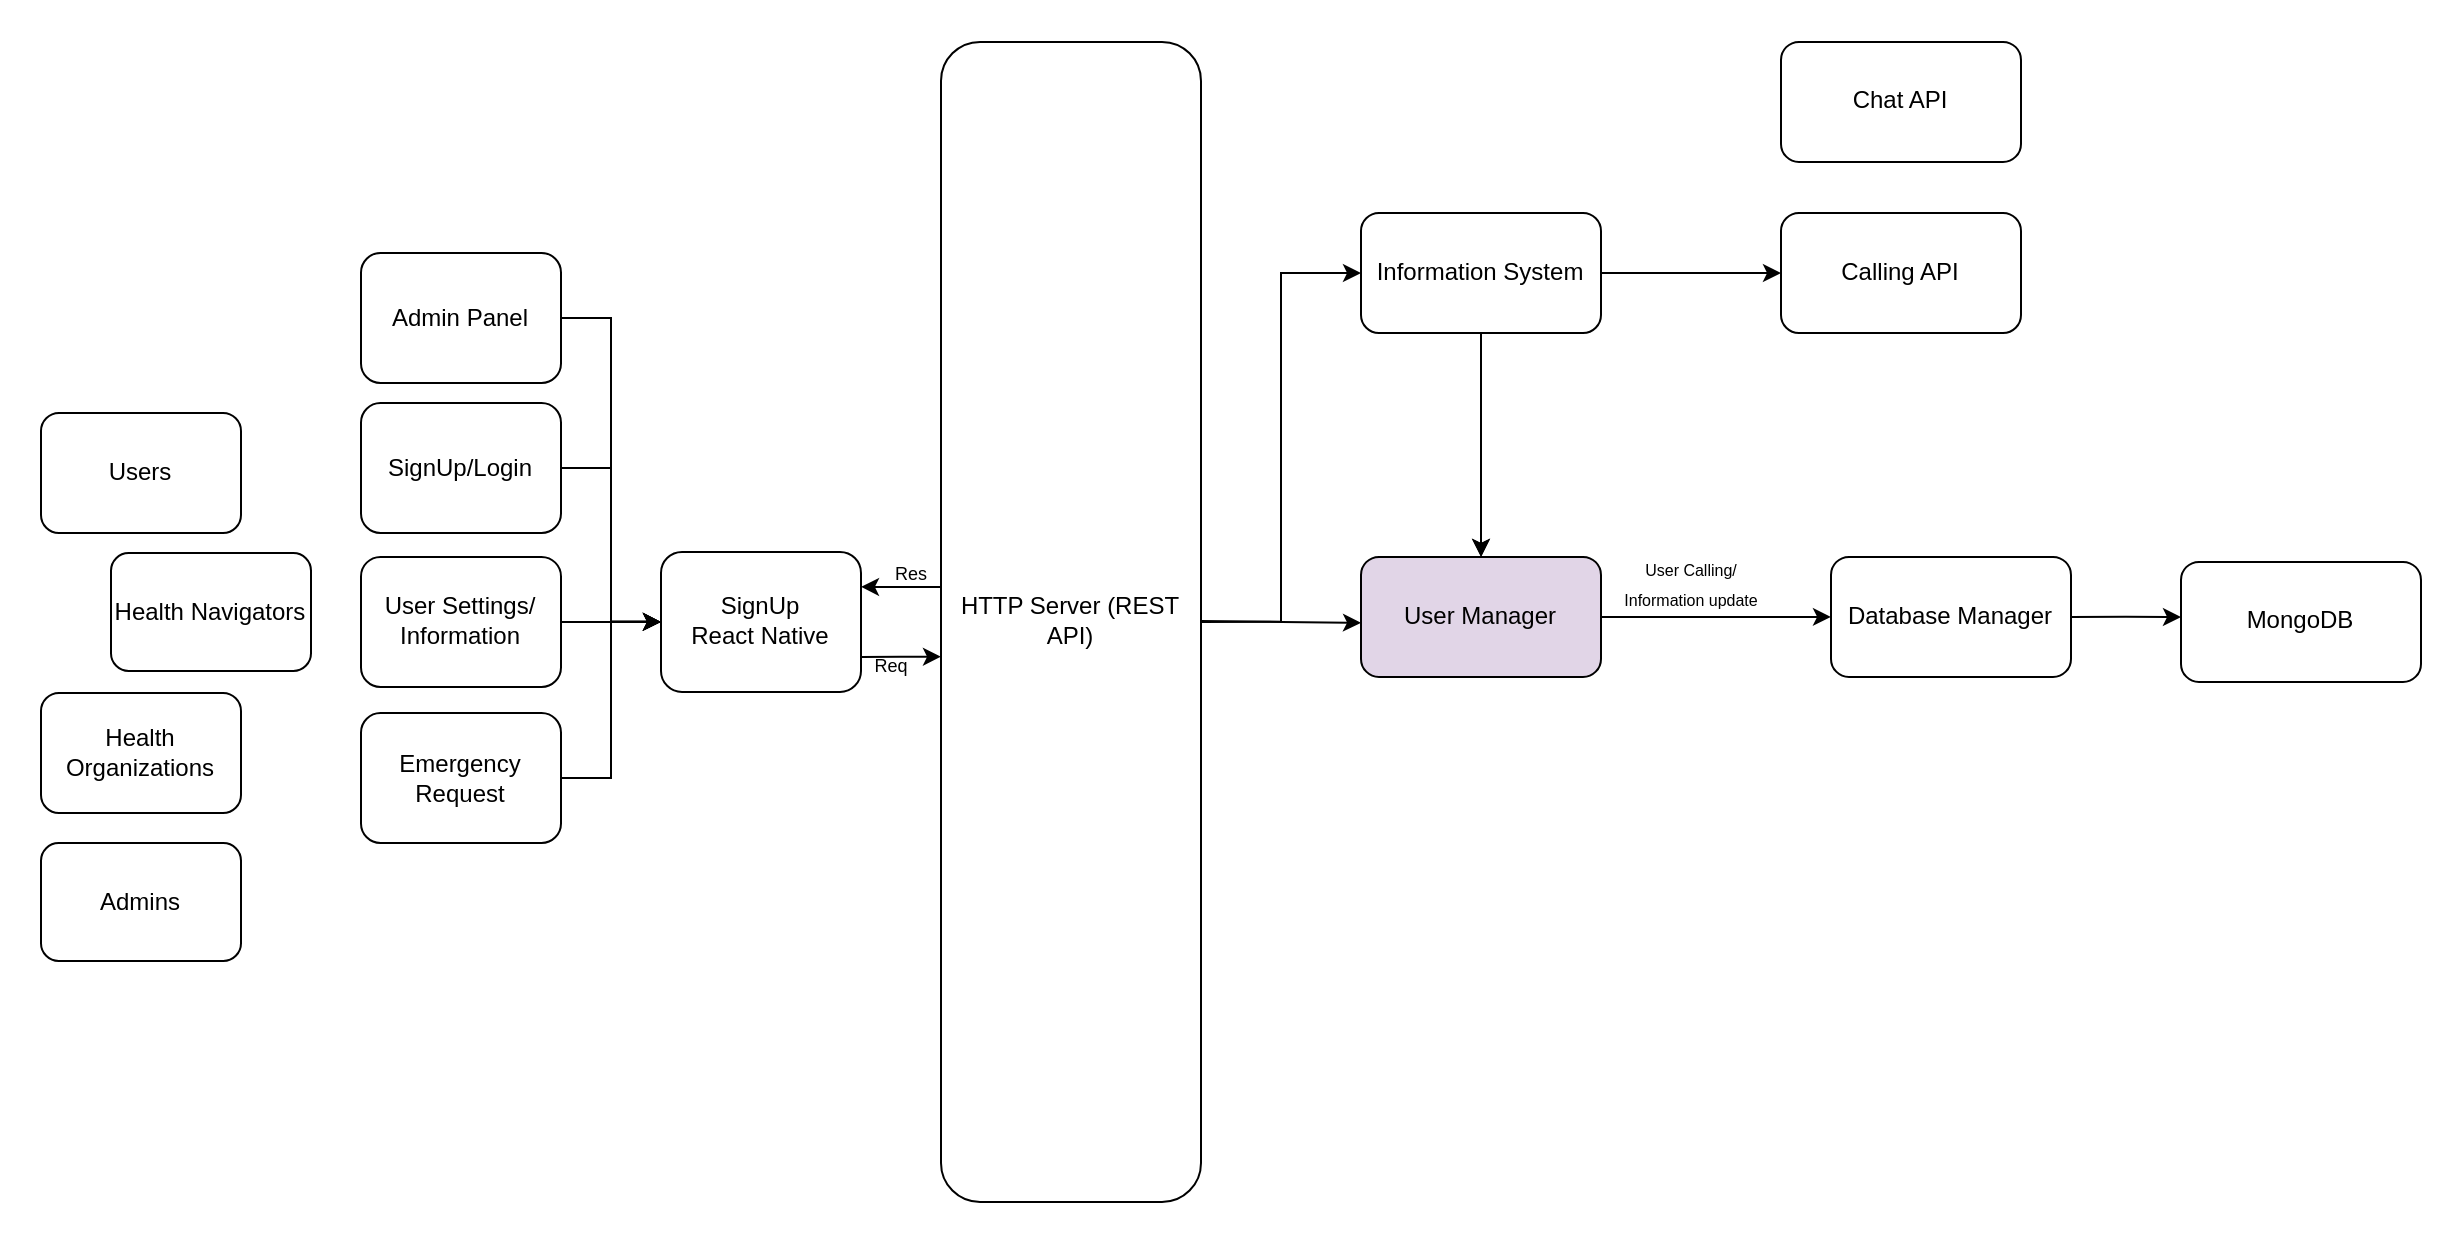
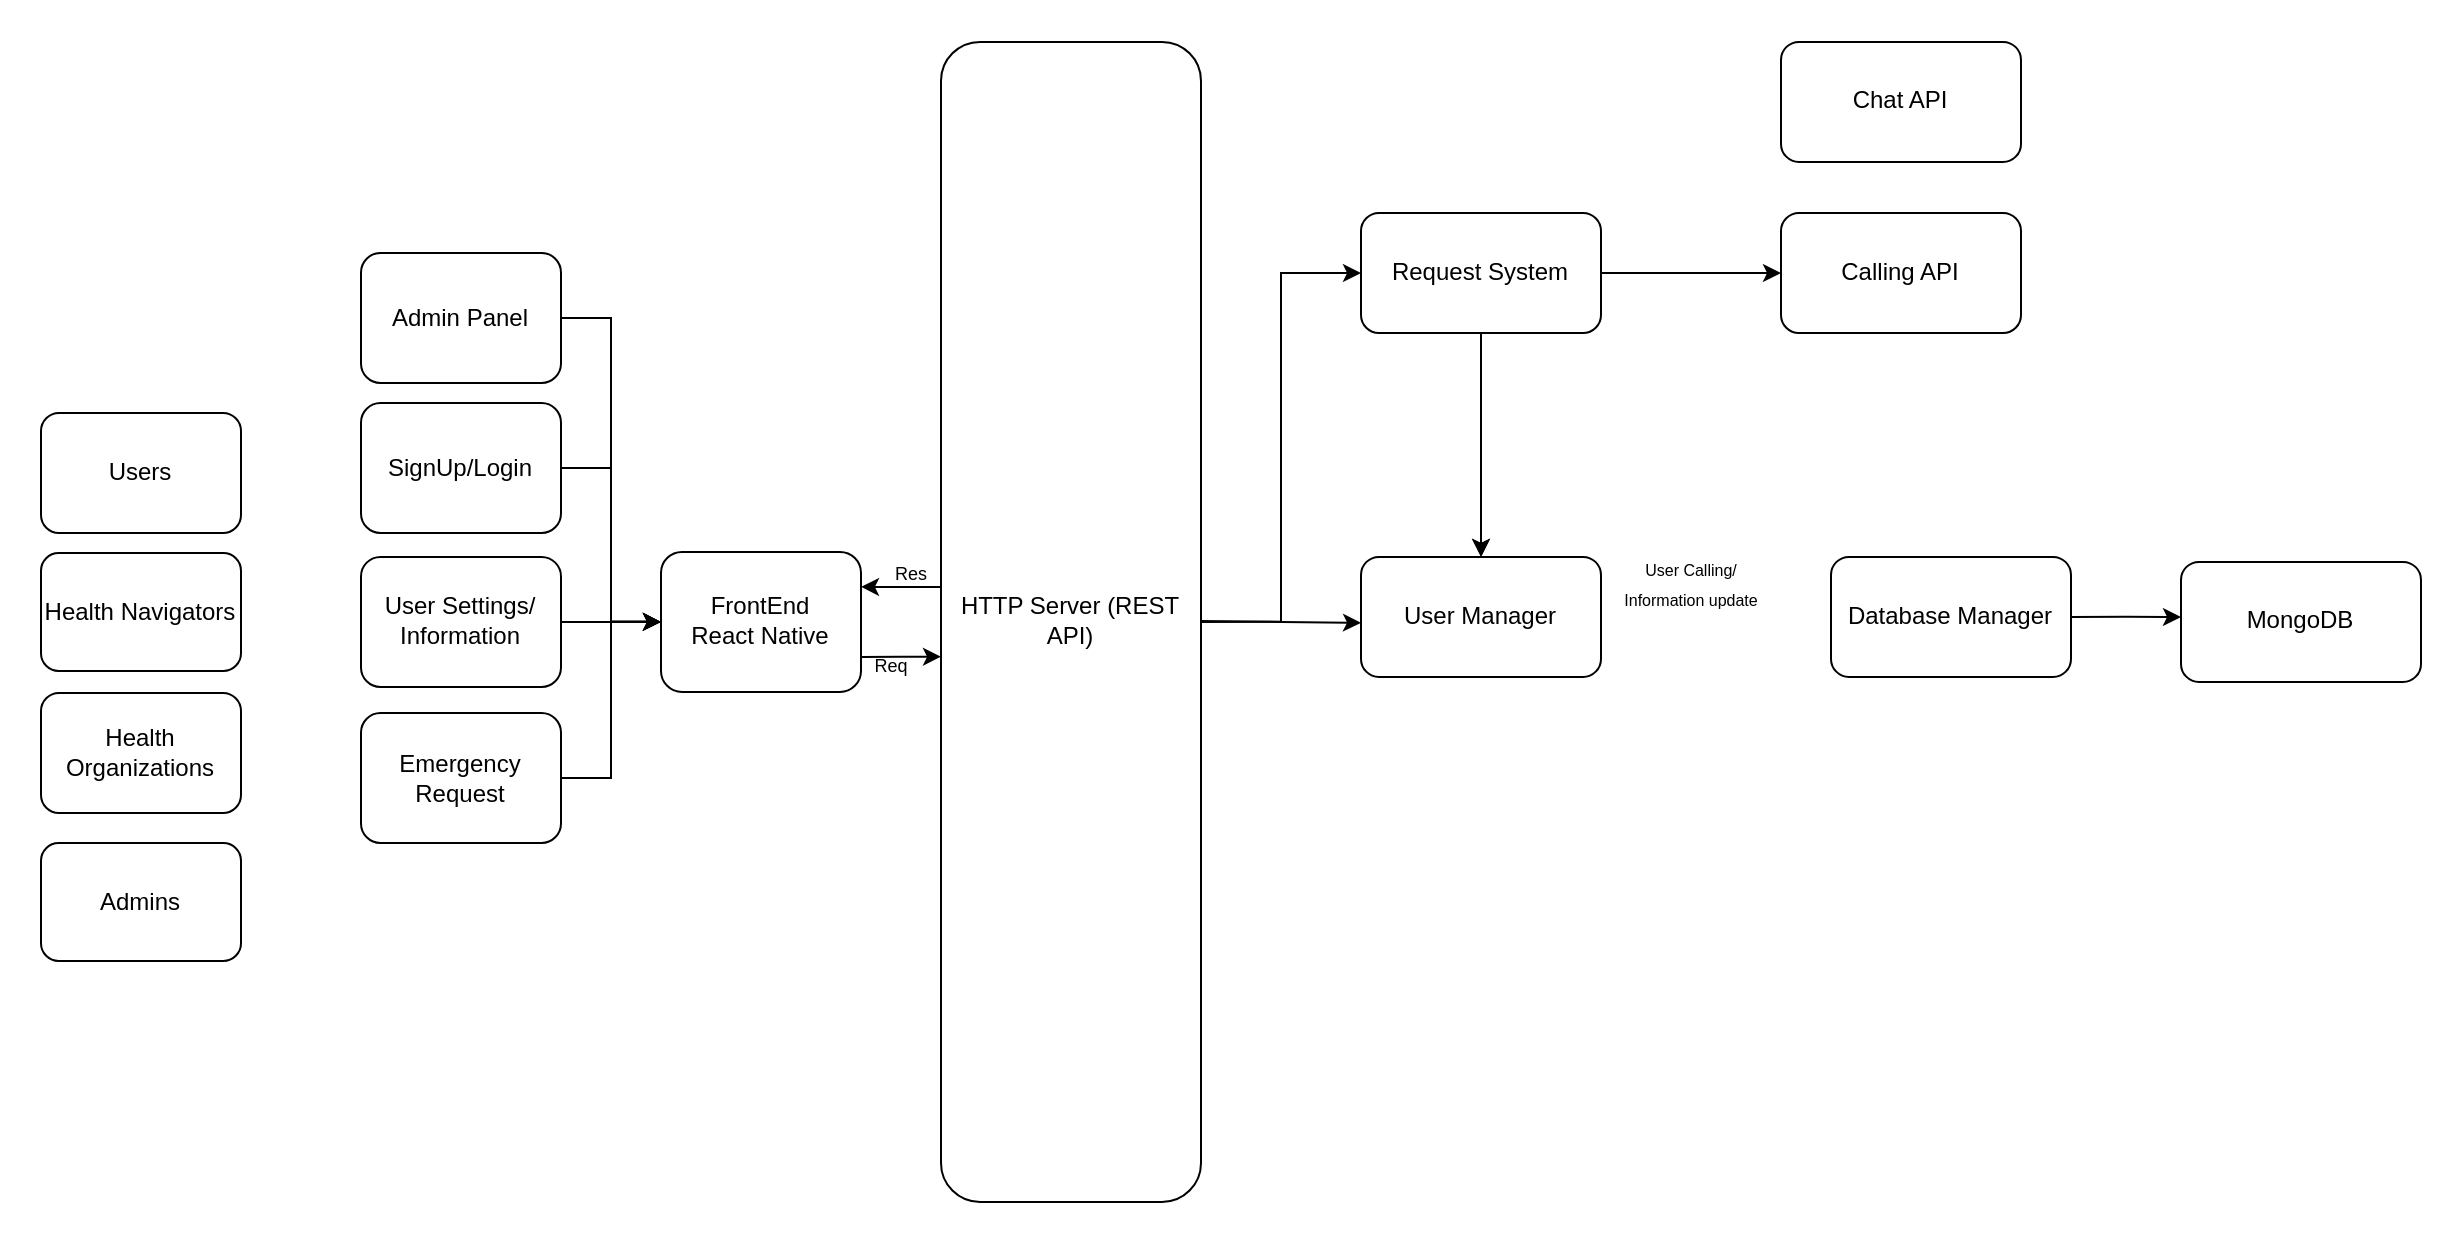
  <mxCell id="0" />
  <mxCell id="1" parent="0" />
- <mxCell id="2" value="SignUp&lt;div&gt;React Native&lt;/div&gt;" style="rounded=1;whiteSpace=wrap;html=1;" parent="1" vertex="1"><mxGeometry x="330" y="275.44" width="100" height="70" as="geometry" /></mxCell>
+ <mxCell id="2" value="FrontEnd&lt;div&gt;React Native&lt;/div&gt;" style="rounded=1;whiteSpace=wrap;html=1;" parent="1" vertex="1"><mxGeometry x="330" y="275.44" width="100" height="70" as="geometry" /></mxCell>
  <mxCell id="3" value="Users" style="rounded=1;whiteSpace=wrap;html=1;" parent="1" vertex="1"><mxGeometry x="20" y="206" width="100" height="60" as="geometry" /></mxCell>
- <mxCell id="4" value="Health Navigators" style="rounded=1;whiteSpace=wrap;html=1;" parent="1" vertex="1"><mxGeometry x="55" y="276" width="100" height="59" as="geometry" /></mxCell>
+ <mxCell id="4" value="Health Navigators" style="rounded=1;whiteSpace=wrap;html=1;" parent="1" vertex="1"><mxGeometry x="20" y="276" width="100" height="59" as="geometry" /></mxCell>
  <mxCell id="5" value="Health Organizations" style="rounded=1;whiteSpace=wrap;html=1;" parent="1" vertex="1"><mxGeometry x="20" y="346" width="100" height="60" as="geometry" /></mxCell>
  <mxCell id="6" style="edgeStyle=orthogonalEdgeStyle;rounded=0;orthogonalLoop=1;jettySize=auto;html=1;exitX=1;exitY=0.5;exitDx=0;exitDy=0;entryX=0;entryY=0.5;entryDx=0;entryDy=0;" parent="1" source="7" target="2" edge="1"><mxGeometry relative="1" as="geometry" /></mxCell>
  <mxCell id="7" value="SignUp/Login" style="rounded=1;whiteSpace=wrap;html=1;" parent="1" vertex="1"><mxGeometry x="180" y="201" width="100" height="65" as="geometry" /></mxCell>
  <mxCell id="8" style="edgeStyle=orthogonalEdgeStyle;rounded=0;orthogonalLoop=1;jettySize=auto;html=1;exitX=1;exitY=0.5;exitDx=0;exitDy=0;entryX=0;entryY=0.5;entryDx=0;entryDy=0;" parent="1" source="9" target="2" edge="1"><mxGeometry relative="1" as="geometry" /></mxCell>
  <mxCell id="9" value="User&lt;span style=&quot;color: rgba(0, 0, 0, 0); font-family: monospace; font-size: 0px; text-align: start; text-wrap: nowrap;&quot;&gt;%3CmxGraphModel%3E%3Croot%3E%3CmxCell%20id%3D%220%22%2F%3E%3CmxCell%20id%3D%221%22%20parent%3D%220%22%2F%3E%3CmxCell%20id%3D%222%22%20value%3D%22Language%20Selection%22%20style%3D%22rounded%3D1%3BwhiteSpace%3Dwrap%3Bhtml%3D1%3B%22%20vertex%3D%221%22%20parent%3D%221%22%3E%3CmxGeometry%20x%3D%22-920%22%20y%3D%22420%22%20width%3D%22100%22%20height%3D%2265%22%20as%3D%22geometry%22%2F%3E%3C%2FmxCell%3E%3C%2Froot%3E%3C%2FmxGraphModel%3E&lt;/span&gt;&amp;nbsp;Settings/&lt;div&gt;Information&lt;/div&gt;" style="rounded=1;whiteSpace=wrap;html=1;" parent="1" vertex="1"><mxGeometry x="180" y="277.94" width="100" height="65" as="geometry" /></mxCell>
  <mxCell id="10" style="edgeStyle=orthogonalEdgeStyle;rounded=0;orthogonalLoop=1;jettySize=auto;html=1;exitX=1;exitY=0.5;exitDx=0;exitDy=0;entryX=0;entryY=0.5;entryDx=0;entryDy=0;" parent="1" source="11" target="2" edge="1"><mxGeometry relative="1" as="geometry" /></mxCell>
  <mxCell id="11" value="Emergency Request" style="rounded=1;whiteSpace=wrap;html=1;" parent="1" vertex="1"><mxGeometry x="180" y="356" width="100" height="65" as="geometry" /></mxCell>
  <mxCell id="12" style="edgeStyle=orthogonalEdgeStyle;rounded=0;orthogonalLoop=1;jettySize=auto;html=1;exitX=1;exitY=0.5;exitDx=0;exitDy=0;entryX=0;entryY=0.5;entryDx=0;entryDy=0;" parent="1" source="13" target="22" edge="1"><mxGeometry relative="1" as="geometry" /></mxCell>
  <mxCell id="13" value="HTTP Server (REST API)" style="rounded=1;whiteSpace=wrap;html=1;" parent="1" vertex="1"><mxGeometry x="470" y="20.44" width="130" height="580" as="geometry" /></mxCell>
  <mxCell id="14" style="edgeStyle=orthogonalEdgeStyle;rounded=0;orthogonalLoop=1;jettySize=auto;html=1;exitX=1;exitY=0.75;exitDx=0;exitDy=0;entryX=0;entryY=0.53;entryDx=0;entryDy=0;entryPerimeter=0;" parent="1" source="2" target="13" edge="1"><mxGeometry relative="1" as="geometry" /></mxCell>
  <mxCell id="15" style="edgeStyle=orthogonalEdgeStyle;rounded=0;orthogonalLoop=1;jettySize=auto;html=1;exitX=0;exitY=0.47;exitDx=0;exitDy=0;entryX=1;entryY=0.25;entryDx=0;entryDy=0;exitPerimeter=0;" parent="1" source="13" target="2" edge="1"><mxGeometry relative="1" as="geometry" /></mxCell>
  <mxCell id="16" value="&lt;font style=&quot;font-size: 9px;&quot;&gt;Req&lt;/font&gt;" style="text;html=1;align=center;verticalAlign=middle;resizable=0;points=[];autosize=1;strokeColor=none;fillColor=none;" parent="1" vertex="1"><mxGeometry x="425" y="317" width="40" height="30" as="geometry" /></mxCell>
  <mxCell id="17" value="&lt;font style=&quot;font-size: 9px;&quot;&gt;Res&lt;/font&gt;" style="text;html=1;align=center;verticalAlign=middle;resizable=0;points=[];autosize=1;strokeColor=none;fillColor=none;" parent="1" vertex="1"><mxGeometry x="435" y="271" width="40" height="30" as="geometry" /></mxCell>
- <mxCell id="18" style="edgeStyle=orthogonalEdgeStyle;rounded=0;orthogonalLoop=1;jettySize=auto;html=1;exitX=1;exitY=0.5;exitDx=0;exitDy=0;entryX=0;entryY=0.5;entryDx=0;entryDy=0;" parent="1" source="19" target="25" edge="1"><mxGeometry relative="1" as="geometry" /></mxCell>
- <mxCell id="19" value="User Manager" style="rounded=1;whiteSpace=wrap;html=1;fillColor=#e1d5e7;" parent="1" vertex="1"><mxGeometry x="680" y="277.94" width="120" height="60" as="geometry" /></mxCell>
+ <mxCell id="19" value="User Manager" style="rounded=1;whiteSpace=wrap;html=1;" parent="1" vertex="1"><mxGeometry x="680" y="277.94" width="120" height="60" as="geometry" /></mxCell>
  <mxCell id="20" style="edgeStyle=orthogonalEdgeStyle;rounded=0;orthogonalLoop=1;jettySize=auto;html=1;exitX=1;exitY=0.5;exitDx=0;exitDy=0;entryX=0;entryY=0.5;entryDx=0;entryDy=0;" parent="1" source="22" target="23" edge="1"><mxGeometry relative="1" as="geometry" /></mxCell>
  <mxCell id="21" style="edgeStyle=orthogonalEdgeStyle;rounded=0;orthogonalLoop=1;jettySize=auto;html=1;exitX=0.5;exitY=1;exitDx=0;exitDy=0;entryX=0.5;entryY=0;entryDx=0;entryDy=0;" parent="1" source="22" target="19" edge="1"><mxGeometry relative="1" as="geometry"><mxPoint x="740" y="196" as="targetPoint" /></mxGeometry></mxCell>
- <mxCell id="22" value="Information System" style="rounded=1;whiteSpace=wrap;html=1;" parent="1" vertex="1"><mxGeometry x="680" y="106" width="120" height="60" as="geometry" /></mxCell>
+ <mxCell id="22" value="Request System" style="rounded=1;whiteSpace=wrap;html=1;" parent="1" vertex="1"><mxGeometry x="680" y="106" width="120" height="60" as="geometry" /></mxCell>
  <mxCell id="23" value="Calling API" style="rounded=1;whiteSpace=wrap;html=1;" parent="1" vertex="1"><mxGeometry x="890" y="106" width="120" height="60" as="geometry" /></mxCell>
  <mxCell id="24" style="edgeStyle=orthogonalEdgeStyle;rounded=0;orthogonalLoop=1;jettySize=auto;html=1;exitX=1;exitY=0.5;exitDx=0;exitDy=0;" parent="1" source="25" edge="1"><mxGeometry relative="1" as="geometry"><mxPoint x="1090" y="308" as="targetPoint" /></mxGeometry></mxCell>
  <mxCell id="25" value="Database Manager" style="rounded=1;whiteSpace=wrap;html=1;" parent="1" vertex="1"><mxGeometry x="915" y="277.94" width="120" height="60" as="geometry" /></mxCell>
  <mxCell id="26" style="edgeStyle=orthogonalEdgeStyle;rounded=0;orthogonalLoop=1;jettySize=auto;html=1;exitX=1;exitY=0.5;exitDx=0;exitDy=0;entryX=0;entryY=0.557;entryDx=0;entryDy=0;entryPerimeter=0;" parent="1" edge="1"><mxGeometry relative="1" as="geometry"><mxPoint x="600" y="309.98" as="sourcePoint" /><mxPoint x="680" y="310.9" as="targetPoint" /></mxGeometry></mxCell>
  <mxCell id="27" style="edgeStyle=orthogonalEdgeStyle;rounded=0;orthogonalLoop=1;jettySize=auto;html=1;exitX=0.5;exitY=1;exitDx=0;exitDy=0;entryX=0.5;entryY=0;entryDx=0;entryDy=0;" parent="1" target="19" edge="1"><mxGeometry relative="1" as="geometry"><mxPoint x="740" y="256" as="sourcePoint" /></mxGeometry></mxCell>
  <mxCell id="28" value="MongoDB" style="rounded=1;whiteSpace=wrap;html=1;" parent="1" vertex="1"><mxGeometry x="1090" y="280.44" width="120" height="60" as="geometry" /></mxCell>
  <mxCell id="29" value="&lt;font style=&quot;font-size: 8px;&quot;&gt;User Calling/&lt;/font&gt;&lt;div&gt;&lt;font style=&quot;font-size: 8px;&quot;&gt;Information update&lt;/font&gt;&lt;/div&gt;" style="text;html=1;align=center;verticalAlign=middle;resizable=0;points=[];autosize=1;strokeColor=none;fillColor=none;" parent="1" vertex="1"><mxGeometry x="800" y="271" width="90" height="40" as="geometry" /></mxCell>
  <mxCell id="30" value="Admins" style="rounded=1;whiteSpace=wrap;html=1;" vertex="1" parent="1"><mxGeometry x="20" y="421" width="100" height="59" as="geometry" /></mxCell>
  <mxCell id="31" style="edgeStyle=orthogonalEdgeStyle;rounded=0;orthogonalLoop=1;jettySize=auto;html=1;exitX=1;exitY=0.5;exitDx=0;exitDy=0;entryX=0;entryY=0.5;entryDx=0;entryDy=0;" edge="1" parent="1" source="32" target="2"><mxGeometry relative="1" as="geometry" /></mxCell>
  <mxCell id="32" value="Admin Panel" style="rounded=1;whiteSpace=wrap;html=1;" vertex="1" parent="1"><mxGeometry x="180" y="126" width="100" height="65" as="geometry" /></mxCell>
  <mxCell id="33" value="Chat API" style="rounded=1;whiteSpace=wrap;html=1;" vertex="1" parent="1"><mxGeometry x="890" y="20.44" width="120" height="60" as="geometry" /></mxCell>
